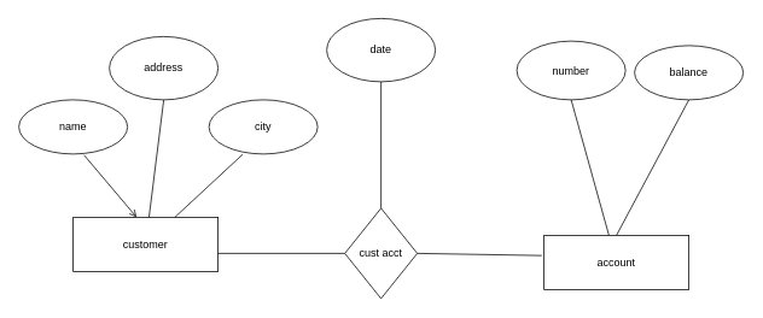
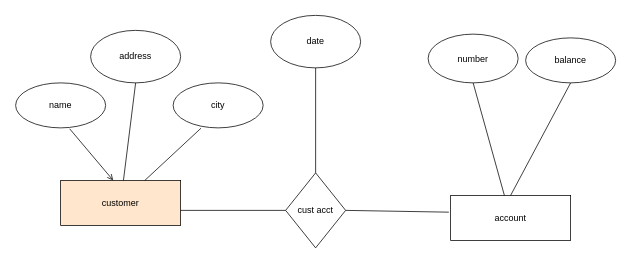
  <mxCell id="0" />
  <mxCell id="1" parent="0" />
- <mxCell id="2" value="customer" style="rounded=0;whiteSpace=wrap;html=1;" vertex="1" parent="1"><mxGeometry x="80" y="240" width="160" height="60" as="geometry" /></mxCell>
+ <mxCell id="2" value="customer" style="rounded=0;whiteSpace=wrap;html=1;fillColor=#ffe6cc;" vertex="1" parent="1"><mxGeometry x="80" y="240" width="160" height="60" as="geometry" /></mxCell>
  <mxCell id="3" value="cust acct" style="rhombus;whiteSpace=wrap;html=1;" vertex="1" parent="1"><mxGeometry x="380" y="230" width="80" height="100" as="geometry" /></mxCell>
  <mxCell id="4" value="account" style="rounded=0;whiteSpace=wrap;html=1;" vertex="1" parent="1"><mxGeometry x="600" y="260" width="160" height="60" as="geometry" /></mxCell>
  <mxCell id="5" value="name" style="ellipse;whiteSpace=wrap;html=1;" vertex="1" parent="1"><mxGeometry x="20" y="110" width="120" height="60" as="geometry" /></mxCell>
  <mxCell id="6" value="address" style="ellipse;whiteSpace=wrap;html=1;" vertex="1" parent="1"><mxGeometry x="120" y="40" width="120" height="70" as="geometry" /></mxCell>
  <mxCell id="7" value="city" style="ellipse;whiteSpace=wrap;html=1;" vertex="1" parent="1"><mxGeometry x="230" y="110" width="120" height="60" as="geometry" /></mxCell>
  <mxCell id="8" value="number" style="ellipse;whiteSpace=wrap;html=1;" vertex="1" parent="1"><mxGeometry x="570" y="45" width="120" height="65" as="geometry" /></mxCell>
  <mxCell id="9" value="balance" style="ellipse;whiteSpace=wrap;html=1;" vertex="1" parent="1"><mxGeometry x="700" y="50" width="120" height="60" as="geometry" /></mxCell>
  <mxCell id="10" value="date" style="ellipse;whiteSpace=wrap;html=1;" vertex="1" parent="1"><mxGeometry x="360" y="20" width="120" height="70" as="geometry" /></mxCell>
  <mxCell id="11" value="" style="endArrow=none;html=1;rounded=0;exitX=0.5;exitY=0;exitDx=0;exitDy=0;entryX=0.5;entryY=1;entryDx=0;entryDy=0;" edge="1" parent="1" source="3" target="10"><mxGeometry width="50" height="50" relative="1" as="geometry"><mxPoint x="400" y="300" as="sourcePoint" /><mxPoint x="420" y="100" as="targetPoint" /></mxGeometry></mxCell>
  <mxCell id="12" value="" style="endArrow=none;html=1;rounded=0;entryX=-0.015;entryY=0.373;entryDx=0;entryDy=0;entryPerimeter=0;exitX=1;exitY=0.5;exitDx=0;exitDy=0;" edge="1" parent="1" source="3" target="4"><mxGeometry width="50" height="50" relative="1" as="geometry"><mxPoint x="400" y="300" as="sourcePoint" /><mxPoint x="450" y="250" as="targetPoint" /></mxGeometry></mxCell>
  <mxCell id="13" value="" style="endArrow=none;html=1;rounded=0;entryX=0;entryY=0.5;entryDx=0;entryDy=0;" edge="1" parent="1" target="3"><mxGeometry width="50" height="50" relative="1" as="geometry"><mxPoint x="240" y="280" as="sourcePoint" /><mxPoint x="450" y="250" as="targetPoint" /></mxGeometry></mxCell>
  <mxCell id="14" value="" style="endArrow=none;html=1;rounded=0;entryX=0.5;entryY=1;entryDx=0;entryDy=0;" edge="1" parent="1" source="4" target="8"><mxGeometry width="50" height="50" relative="1" as="geometry"><mxPoint x="400" y="300" as="sourcePoint" /><mxPoint x="450" y="250" as="targetPoint" /></mxGeometry></mxCell>
  <mxCell id="15" value="" style="endArrow=none;html=1;rounded=0;entryX=0.5;entryY=1;entryDx=0;entryDy=0;exitX=0.5;exitY=0;exitDx=0;exitDy=0;" edge="1" parent="1" source="4" target="9"><mxGeometry width="50" height="50" relative="1" as="geometry"><mxPoint x="400" y="300" as="sourcePoint" /><mxPoint x="450" y="250" as="targetPoint" /></mxGeometry></mxCell>
  <mxCell id="16" value="" style="endArrow=open;html=1;rounded=0;exitX=0.6;exitY=1.02;exitDx=0;exitDy=0;exitPerimeter=0;entryX=0.438;entryY=0;entryDx=0;entryDy=0;entryPerimeter=0;" edge="1" parent="1" source="5" target="2"><mxGeometry width="50" height="50" relative="1" as="geometry"><mxPoint x="400" y="300" as="sourcePoint" /><mxPoint x="150" y="250" as="targetPoint" /></mxGeometry></mxCell>
  <mxCell id="17" value="" style="endArrow=none;html=1;rounded=0;entryX=0.31;entryY=1.007;entryDx=0;entryDy=0;entryPerimeter=0;" edge="1" parent="1" source="2" target="7"><mxGeometry width="50" height="50" relative="1" as="geometry"><mxPoint x="400" y="300" as="sourcePoint" /><mxPoint x="450" y="250" as="targetPoint" /></mxGeometry></mxCell>
  <mxCell id="18" value="" style="endArrow=none;html=1;rounded=0;" edge="1" parent="1" source="2"><mxGeometry width="50" height="50" relative="1" as="geometry"><mxPoint x="170" y="250" as="sourcePoint" /><mxPoint x="180" y="110" as="targetPoint" /></mxGeometry></mxCell>
